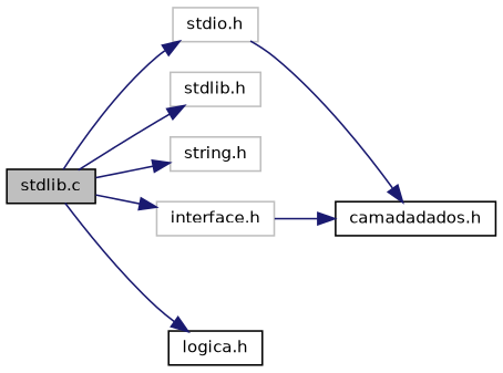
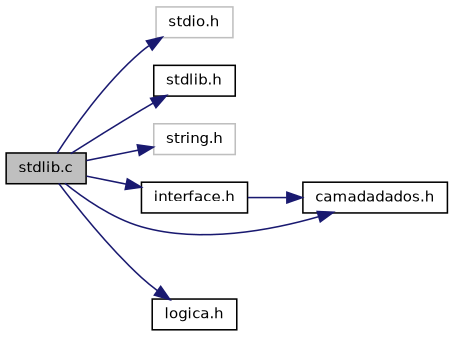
  digraph {
    rankdir=LR
    node [color=black fillcolor=white fontname=Helvetica fontsize=10 shape=record style=filled]
    edge [color=midnightblue fontname=Helvetica fontsize=10 labelfontname=Helvetica labelfontsize=10 style=solid]
    n1 [fillcolor=grey75 fontcolor=black height=0.2 label="stdlib.c" width=0.4]
    n2 [color=grey75 height=0.2 label="stdio.h" width=0.4]
-   n3 [color=grey75 height=0.2 label="stdlib.h" width=0.4]
+   n3 [height=0.2 label="stdlib.h" width=0.4]
    n4 [color=grey75 height=0.2 label="string.h" width=0.4]
-   n5 [color=grey75 height=0.2 label="interface.h" width=0.4]
+   n5 [height=0.2 label="interface.h" width=0.4]
    n6 [height=0.2 label="camadadados.h" width=0.4]
    n7 [height=0.2 label="logica.h" width=0.4]
    n1 -> n2
    n1 -> n3
    n1 -> n4
    n1 -> n5
-   n2 -> n6
+   n1 -> n6
    n1 -> n7
    n5 -> n6
  }
